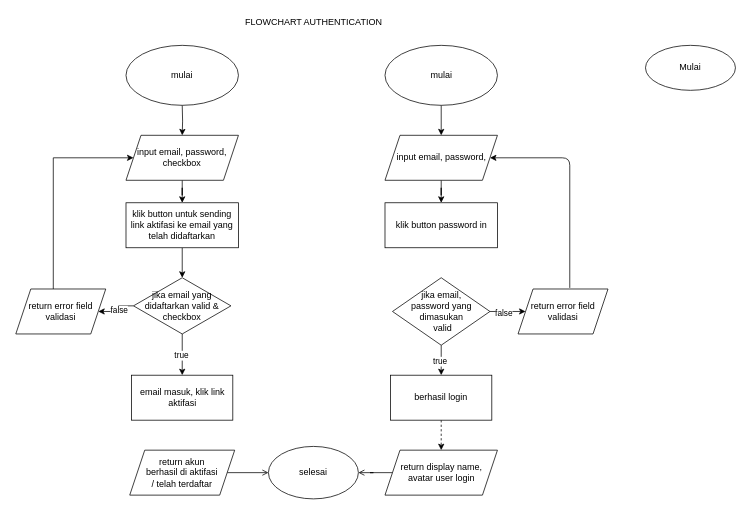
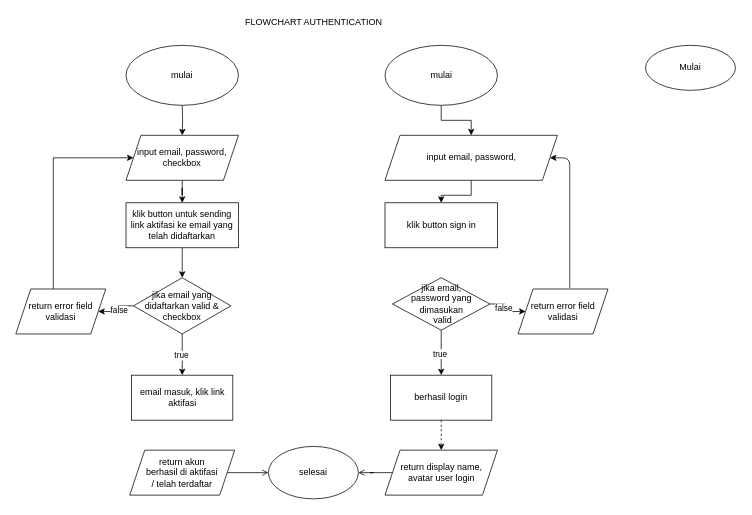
  <mxCell id="0" />
  <mxCell id="1" parent="0" />
  <mxCell id="2" value="" style="edgeStyle=orthogonalEdgeStyle;rounded=0;orthogonalLoop=1;jettySize=auto;html=1;" parent="1" target="6" edge="1"><mxGeometry relative="1" as="geometry"><mxPoint x="242" y="140" as="sourcePoint" /></mxGeometry></mxCell>
  <mxCell id="3" value="mulai" style="ellipse;whiteSpace=wrap;html=1;" parent="1" vertex="1"><mxGeometry x="167" y="60" width="150" height="80" as="geometry" /></mxCell>
  <mxCell id="4" value="FLOWCHART AUTHENTICATION" style="text;html=1;align=center;verticalAlign=middle;resizable=0;points=[];autosize=1;strokeColor=none;fillColor=none;" parent="1" vertex="1"><mxGeometry x="317" y="20" width="200" height="20" as="geometry" /></mxCell>
  <mxCell id="5" value="" style="edgeStyle=orthogonalEdgeStyle;rounded=0;orthogonalLoop=1;jettySize=auto;html=1;" parent="1" source="6" target="8" edge="1"><mxGeometry relative="1" as="geometry" /></mxCell>
  <mxCell id="6" value="input email, password,&lt;br&gt;checkbox" style="shape=parallelogram;perimeter=parallelogramPerimeter;whiteSpace=wrap;html=1;fixedSize=1;" parent="1" vertex="1"><mxGeometry x="167" y="180" width="150" height="60" as="geometry" /></mxCell>
  <mxCell id="7" value="" style="edgeStyle=orthogonalEdgeStyle;rounded=0;orthogonalLoop=1;jettySize=auto;html=1;" parent="1" source="8" target="13" edge="1"><mxGeometry relative="1" as="geometry" /></mxCell>
  <mxCell id="8" value="klik button untuk sending link aktifasi ke email yang telah didaftarkan" style="whiteSpace=wrap;html=1;" parent="1" vertex="1"><mxGeometry x="167" y="270" width="150" height="60" as="geometry" /></mxCell>
  <mxCell id="9" value="" style="edgeStyle=orthogonalEdgeStyle;rounded=0;orthogonalLoop=1;jettySize=auto;html=1;" parent="1" source="13" target="14" edge="1"><mxGeometry relative="1" as="geometry" /></mxCell>
  <mxCell id="10" value="true" style="edgeLabel;html=1;align=center;verticalAlign=middle;resizable=0;points=[];" parent="9" vertex="1" connectable="0"><mxGeometry x="0.029" y="-2" relative="1" as="geometry"><mxPoint as="offset" /></mxGeometry></mxCell>
  <mxCell id="11" value="" style="edgeStyle=orthogonalEdgeStyle;rounded=0;orthogonalLoop=1;jettySize=auto;html=1;" parent="1" source="13" target="29" edge="1"><mxGeometry relative="1" as="geometry" /></mxCell>
  <mxCell id="12" value="false" style="edgeLabel;html=1;align=center;verticalAlign=middle;resizable=0;points=[];" parent="11" vertex="1" connectable="0"><mxGeometry x="-0.048" y="-1" relative="1" as="geometry"><mxPoint x="1" as="offset" /></mxGeometry></mxCell>
  <mxCell id="13" value="jika email yang didaftarkan valid &amp;amp; checkbox" style="rhombus;whiteSpace=wrap;html=1;" parent="1" vertex="1"><mxGeometry x="177" y="370" width="130" height="75" as="geometry" /></mxCell>
  <mxCell id="14" value="&lt;span&gt;email masuk, klik link aktifasi&lt;/span&gt;" style="whiteSpace=wrap;html=1;" parent="1" vertex="1"><mxGeometry x="174.5" y="500" width="135" height="60" as="geometry" /></mxCell>
  <mxCell id="15" value="selesai" style="ellipse;whiteSpace=wrap;html=1;" parent="1" vertex="1"><mxGeometry x="357" y="595" width="120" height="70" as="geometry" /></mxCell>
  <mxCell id="16" value="" style="edgeStyle=orthogonalEdgeStyle;rounded=0;orthogonalLoop=1;jettySize=auto;html=1;" parent="1" source="17" target="19" edge="1"><mxGeometry relative="1" as="geometry" /></mxCell>
  <mxCell id="17" value="mulai" style="ellipse;whiteSpace=wrap;html=1;" parent="1" vertex="1"><mxGeometry x="512.5" y="60" width="150" height="80" as="geometry" /></mxCell>
  <mxCell id="18" value="" style="edgeStyle=orthogonalEdgeStyle;rounded=0;orthogonalLoop=1;jettySize=auto;html=1;" parent="1" source="19" target="20" edge="1"><mxGeometry relative="1" as="geometry" /></mxCell>
- <mxCell id="19" value="input email, password,&lt;br&gt;" style="shape=parallelogram;perimeter=parallelogramPerimeter;whiteSpace=wrap;html=1;fixedSize=1;" parent="1" vertex="1"><mxGeometry x="512.5" y="180" width="150" height="60" as="geometry" /></mxCell>
- <mxCell id="20" value="klik button password in" style="whiteSpace=wrap;html=1;" parent="1" vertex="1"><mxGeometry x="512.5" y="270" width="150" height="60" as="geometry" /></mxCell>
+ <mxCell id="19" value="input email, password,&lt;br&gt;" style="shape=parallelogram;perimeter=parallelogramPerimeter;whiteSpace=wrap;html=1;fixedSize=1;" parent="1" vertex="1"><mxGeometry x="512.5" y="180" width="230" height="60" as="geometry" /></mxCell>
+ <mxCell id="20" value="klik button sign in" style="whiteSpace=wrap;html=1;" parent="1" vertex="1"><mxGeometry x="512.5" y="270" width="150" height="60" as="geometry" /></mxCell>
  <mxCell id="21" value="" style="edgeStyle=orthogonalEdgeStyle;rounded=0;orthogonalLoop=1;jettySize=auto;html=1;" parent="1" source="25" target="27" edge="1"><mxGeometry relative="1" as="geometry" /></mxCell>
  <mxCell id="22" value="true" style="edgeLabel;html=1;align=center;verticalAlign=middle;resizable=0;points=[];" parent="21" vertex="1" connectable="0"><mxGeometry x="0.029" y="-2" relative="1" as="geometry"><mxPoint as="offset" /></mxGeometry></mxCell>
  <mxCell id="23" value="" style="edgeStyle=orthogonalEdgeStyle;rounded=0;orthogonalLoop=1;jettySize=auto;html=1;" parent="1" source="25" target="30" edge="1"><mxGeometry relative="1" as="geometry" /></mxCell>
  <mxCell id="24" value="false" style="edgeLabel;html=1;align=center;verticalAlign=middle;resizable=0;points=[];" parent="23" vertex="1" connectable="0"><mxGeometry x="-0.115" y="-2" relative="1" as="geometry"><mxPoint as="offset" /></mxGeometry></mxCell>
- <mxCell id="25" value="jika email, &lt;br&gt;password yang dimasukan&lt;br&gt;&amp;nbsp;valid" style="rhombus;whiteSpace=wrap;html=1;" parent="1" vertex="1"><mxGeometry x="522.5" y="370" width="130" height="90" as="geometry" /></mxCell>
+ <mxCell id="25" value="jika email, &lt;br&gt;password yang dimasukan&lt;br&gt;&amp;nbsp;valid" style="rhombus;whiteSpace=wrap;html=1;" parent="1" vertex="1"><mxGeometry x="522.5" y="370" width="130" height="70" as="geometry" /></mxCell>
  <mxCell id="26" value="" style="edgeStyle=orthogonalEdgeStyle;rounded=0;orthogonalLoop=1;jettySize=auto;html=1;dashed=1;" parent="1" source="27" target="35" edge="1"><mxGeometry relative="1" as="geometry" /></mxCell>
  <mxCell id="27" value="&lt;span&gt;berhasil login&lt;/span&gt;" style="whiteSpace=wrap;html=1;" parent="1" vertex="1"><mxGeometry x="520" y="500" width="135" height="60" as="geometry" /></mxCell>
  <mxCell id="28" style="edgeStyle=orthogonalEdgeStyle;rounded=0;orthogonalLoop=1;jettySize=auto;html=1;entryX=0;entryY=0.5;entryDx=0;entryDy=0;" parent="1" source="29" target="6" edge="1"><mxGeometry relative="1" as="geometry"><mxPoint x="167" y="309.941" as="targetPoint" /><Array as="points"><mxPoint x="70" y="210" /></Array></mxGeometry></mxCell>
  <mxCell id="29" value="return error field validasi" style="shape=parallelogram;perimeter=parallelogramPerimeter;whiteSpace=wrap;html=1;fixedSize=1;" parent="1" vertex="1"><mxGeometry x="20" y="385" width="120" height="60" as="geometry" /></mxCell>
  <mxCell id="30" value="return error field validasi" style="shape=parallelogram;perimeter=parallelogramPerimeter;whiteSpace=wrap;html=1;fixedSize=1;" parent="1" vertex="1"><mxGeometry x="690" y="385" width="120" height="60" as="geometry" /></mxCell>
  <mxCell id="31" value="" style="endArrow=classic;html=1;exitX=0.575;exitY=-0.024;exitDx=0;exitDy=0;exitPerimeter=0;entryX=1;entryY=0.5;entryDx=0;entryDy=0;" parent="1" source="30" target="19" edge="1"><mxGeometry width="50" height="50" relative="1" as="geometry"><mxPoint x="320" y="310" as="sourcePoint" /><mxPoint x="370" y="260" as="targetPoint" /><Array as="points"><mxPoint x="759" y="210" /></Array></mxGeometry></mxCell>
  <mxCell id="32" value="" style="edgeStyle=orthogonalEdgeStyle;rounded=0;orthogonalLoop=1;jettySize=auto;html=1;endArrow=open;" parent="1" source="33" target="15" edge="1"><mxGeometry relative="1" as="geometry" /></mxCell>
  <mxCell id="33" value="return&amp;nbsp;akun &lt;br&gt;berhasil di aktifasi &lt;br&gt;/ telah terdaftar" style="shape=parallelogram;perimeter=parallelogramPerimeter;whiteSpace=wrap;html=1;fixedSize=1;" parent="1" vertex="1"><mxGeometry x="172" y="600" width="140" height="60" as="geometry" /></mxCell>
  <mxCell id="34" value="" style="edgeStyle=orthogonalEdgeStyle;rounded=0;orthogonalLoop=1;jettySize=auto;html=1;endArrow=open;" parent="1" source="35" target="15" edge="1"><mxGeometry relative="1" as="geometry" /></mxCell>
  <mxCell id="35" value="return display name, &lt;br&gt;avatar user login" style="shape=parallelogram;perimeter=parallelogramPerimeter;whiteSpace=wrap;html=1;fixedSize=1;" parent="1" vertex="1"><mxGeometry x="512.5" y="600" width="150" height="60" as="geometry" /></mxCell>
  <mxCell id="36" value="Mulai" style="ellipse;whiteSpace=wrap;html=1;" vertex="1" parent="1"><mxGeometry x="860" y="60" width="120" height="60" as="geometry" /></mxCell>
